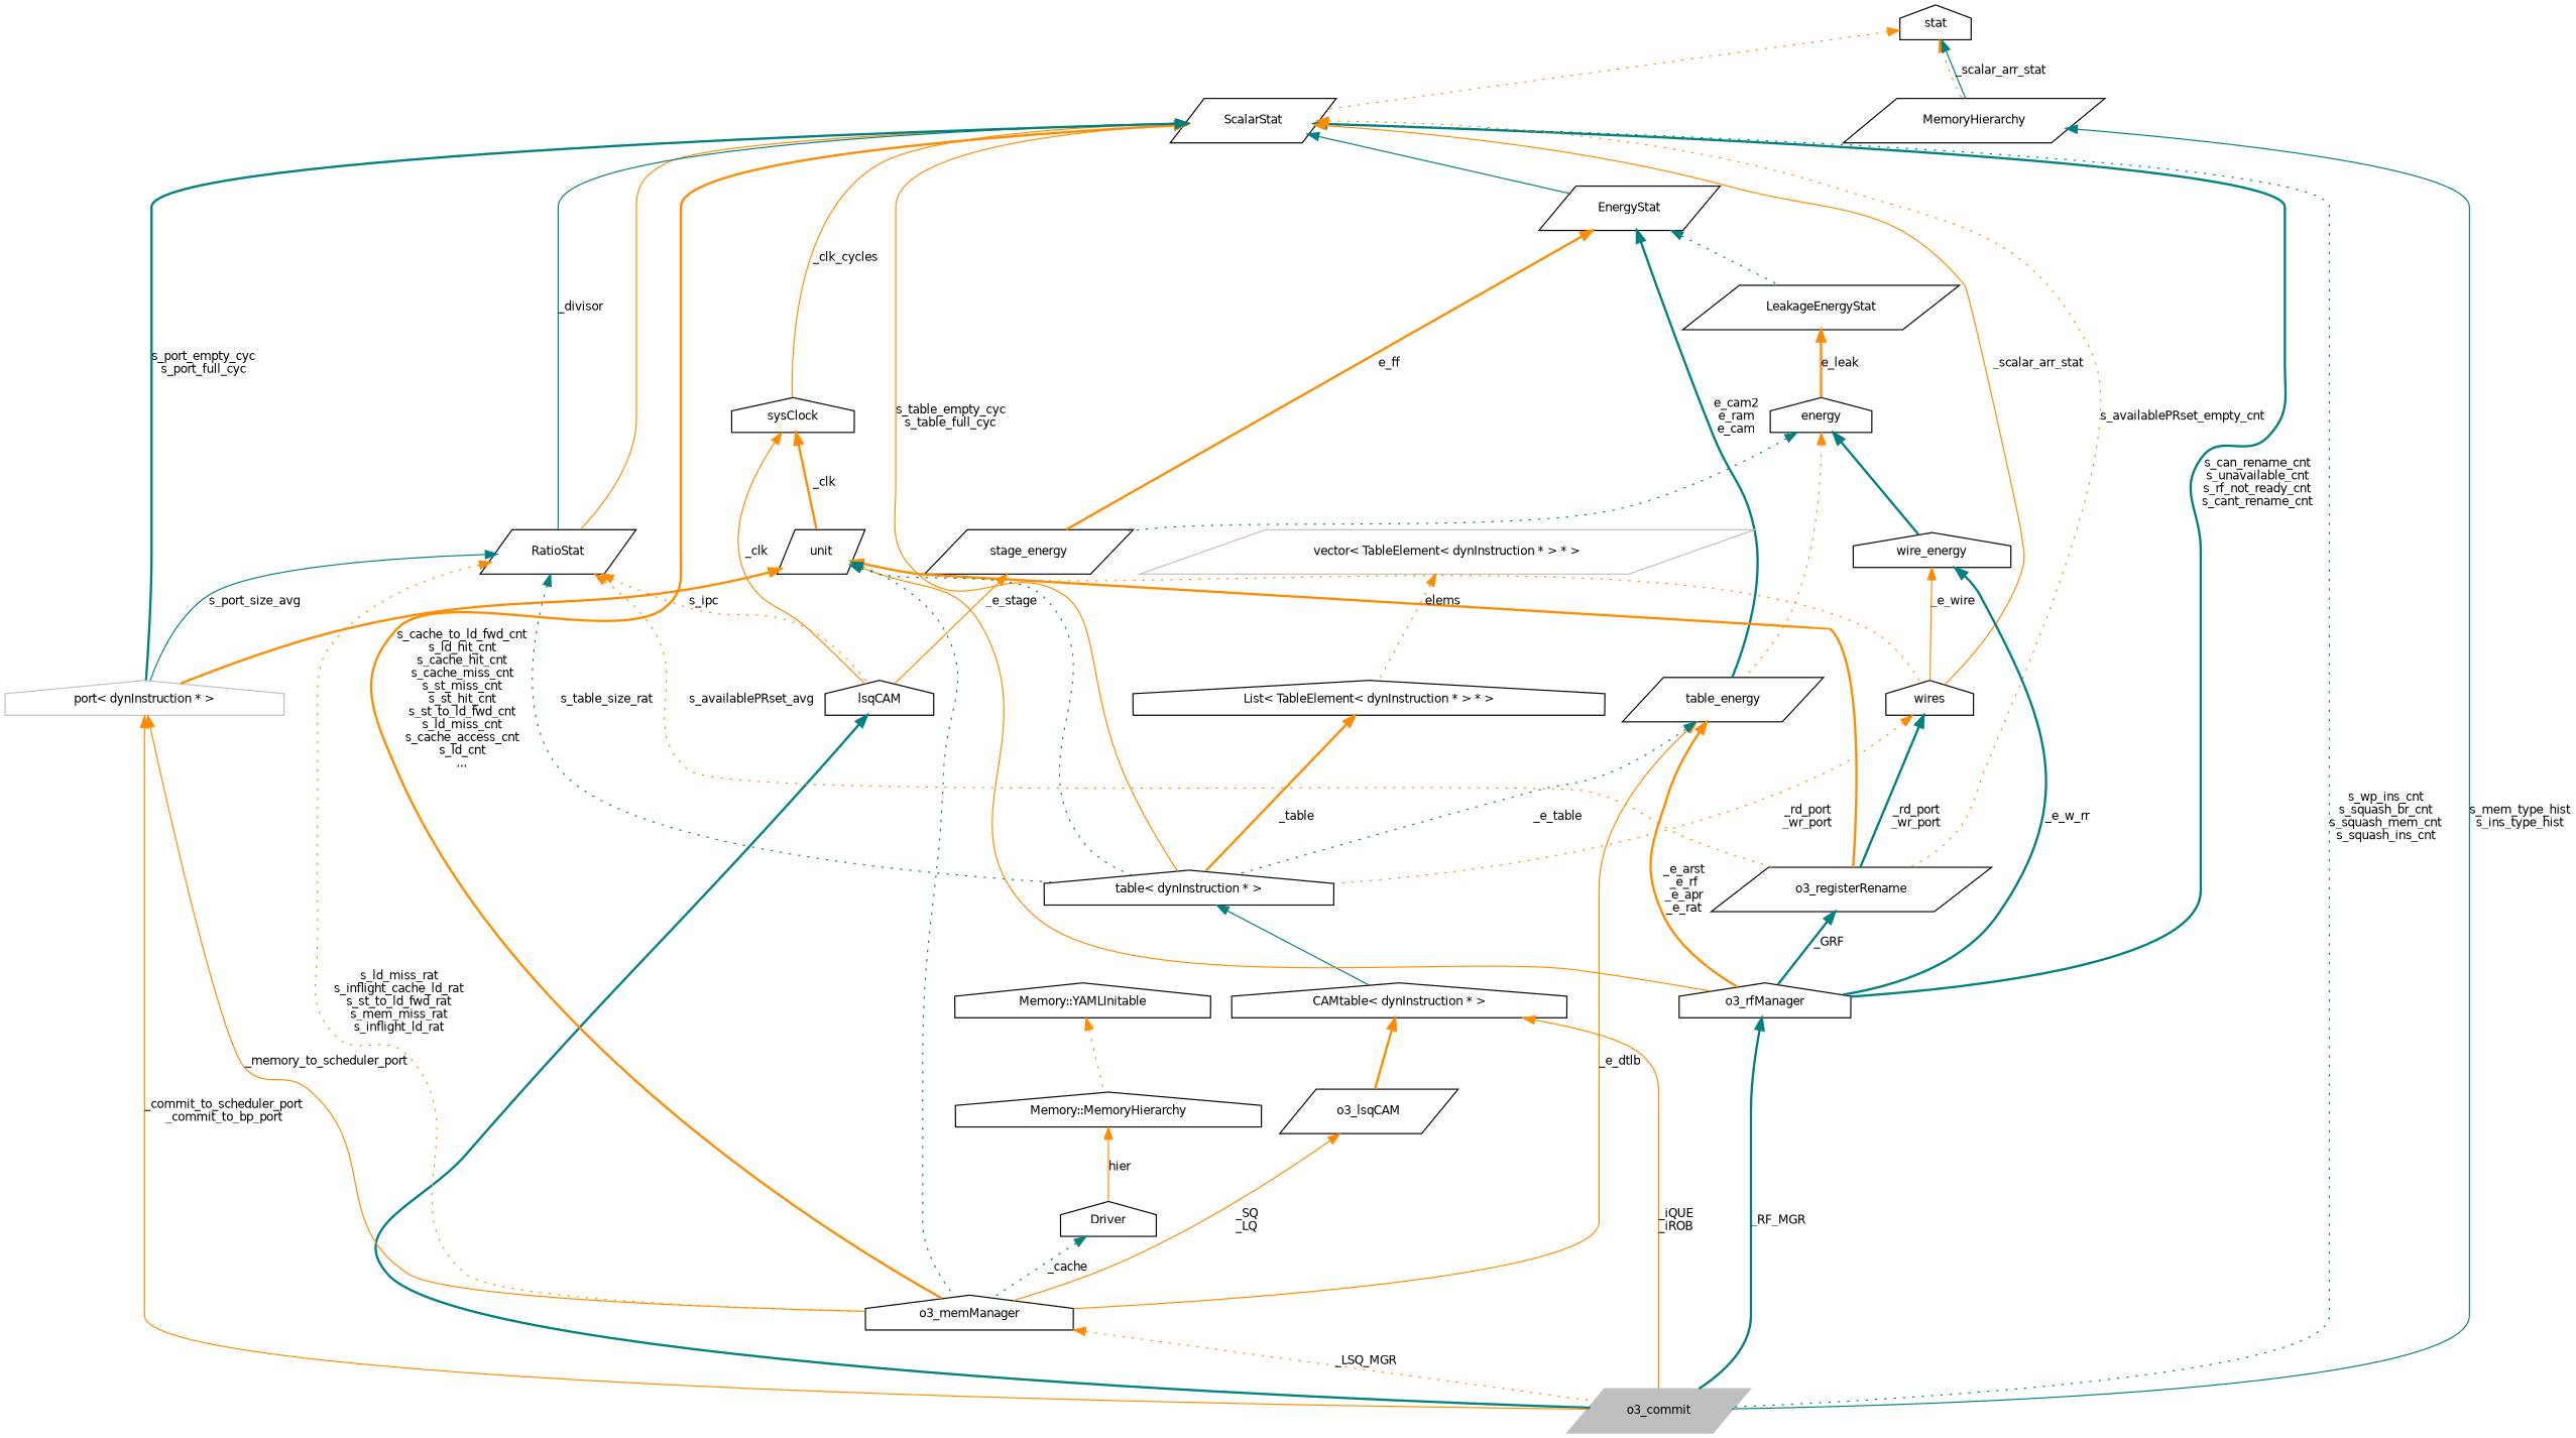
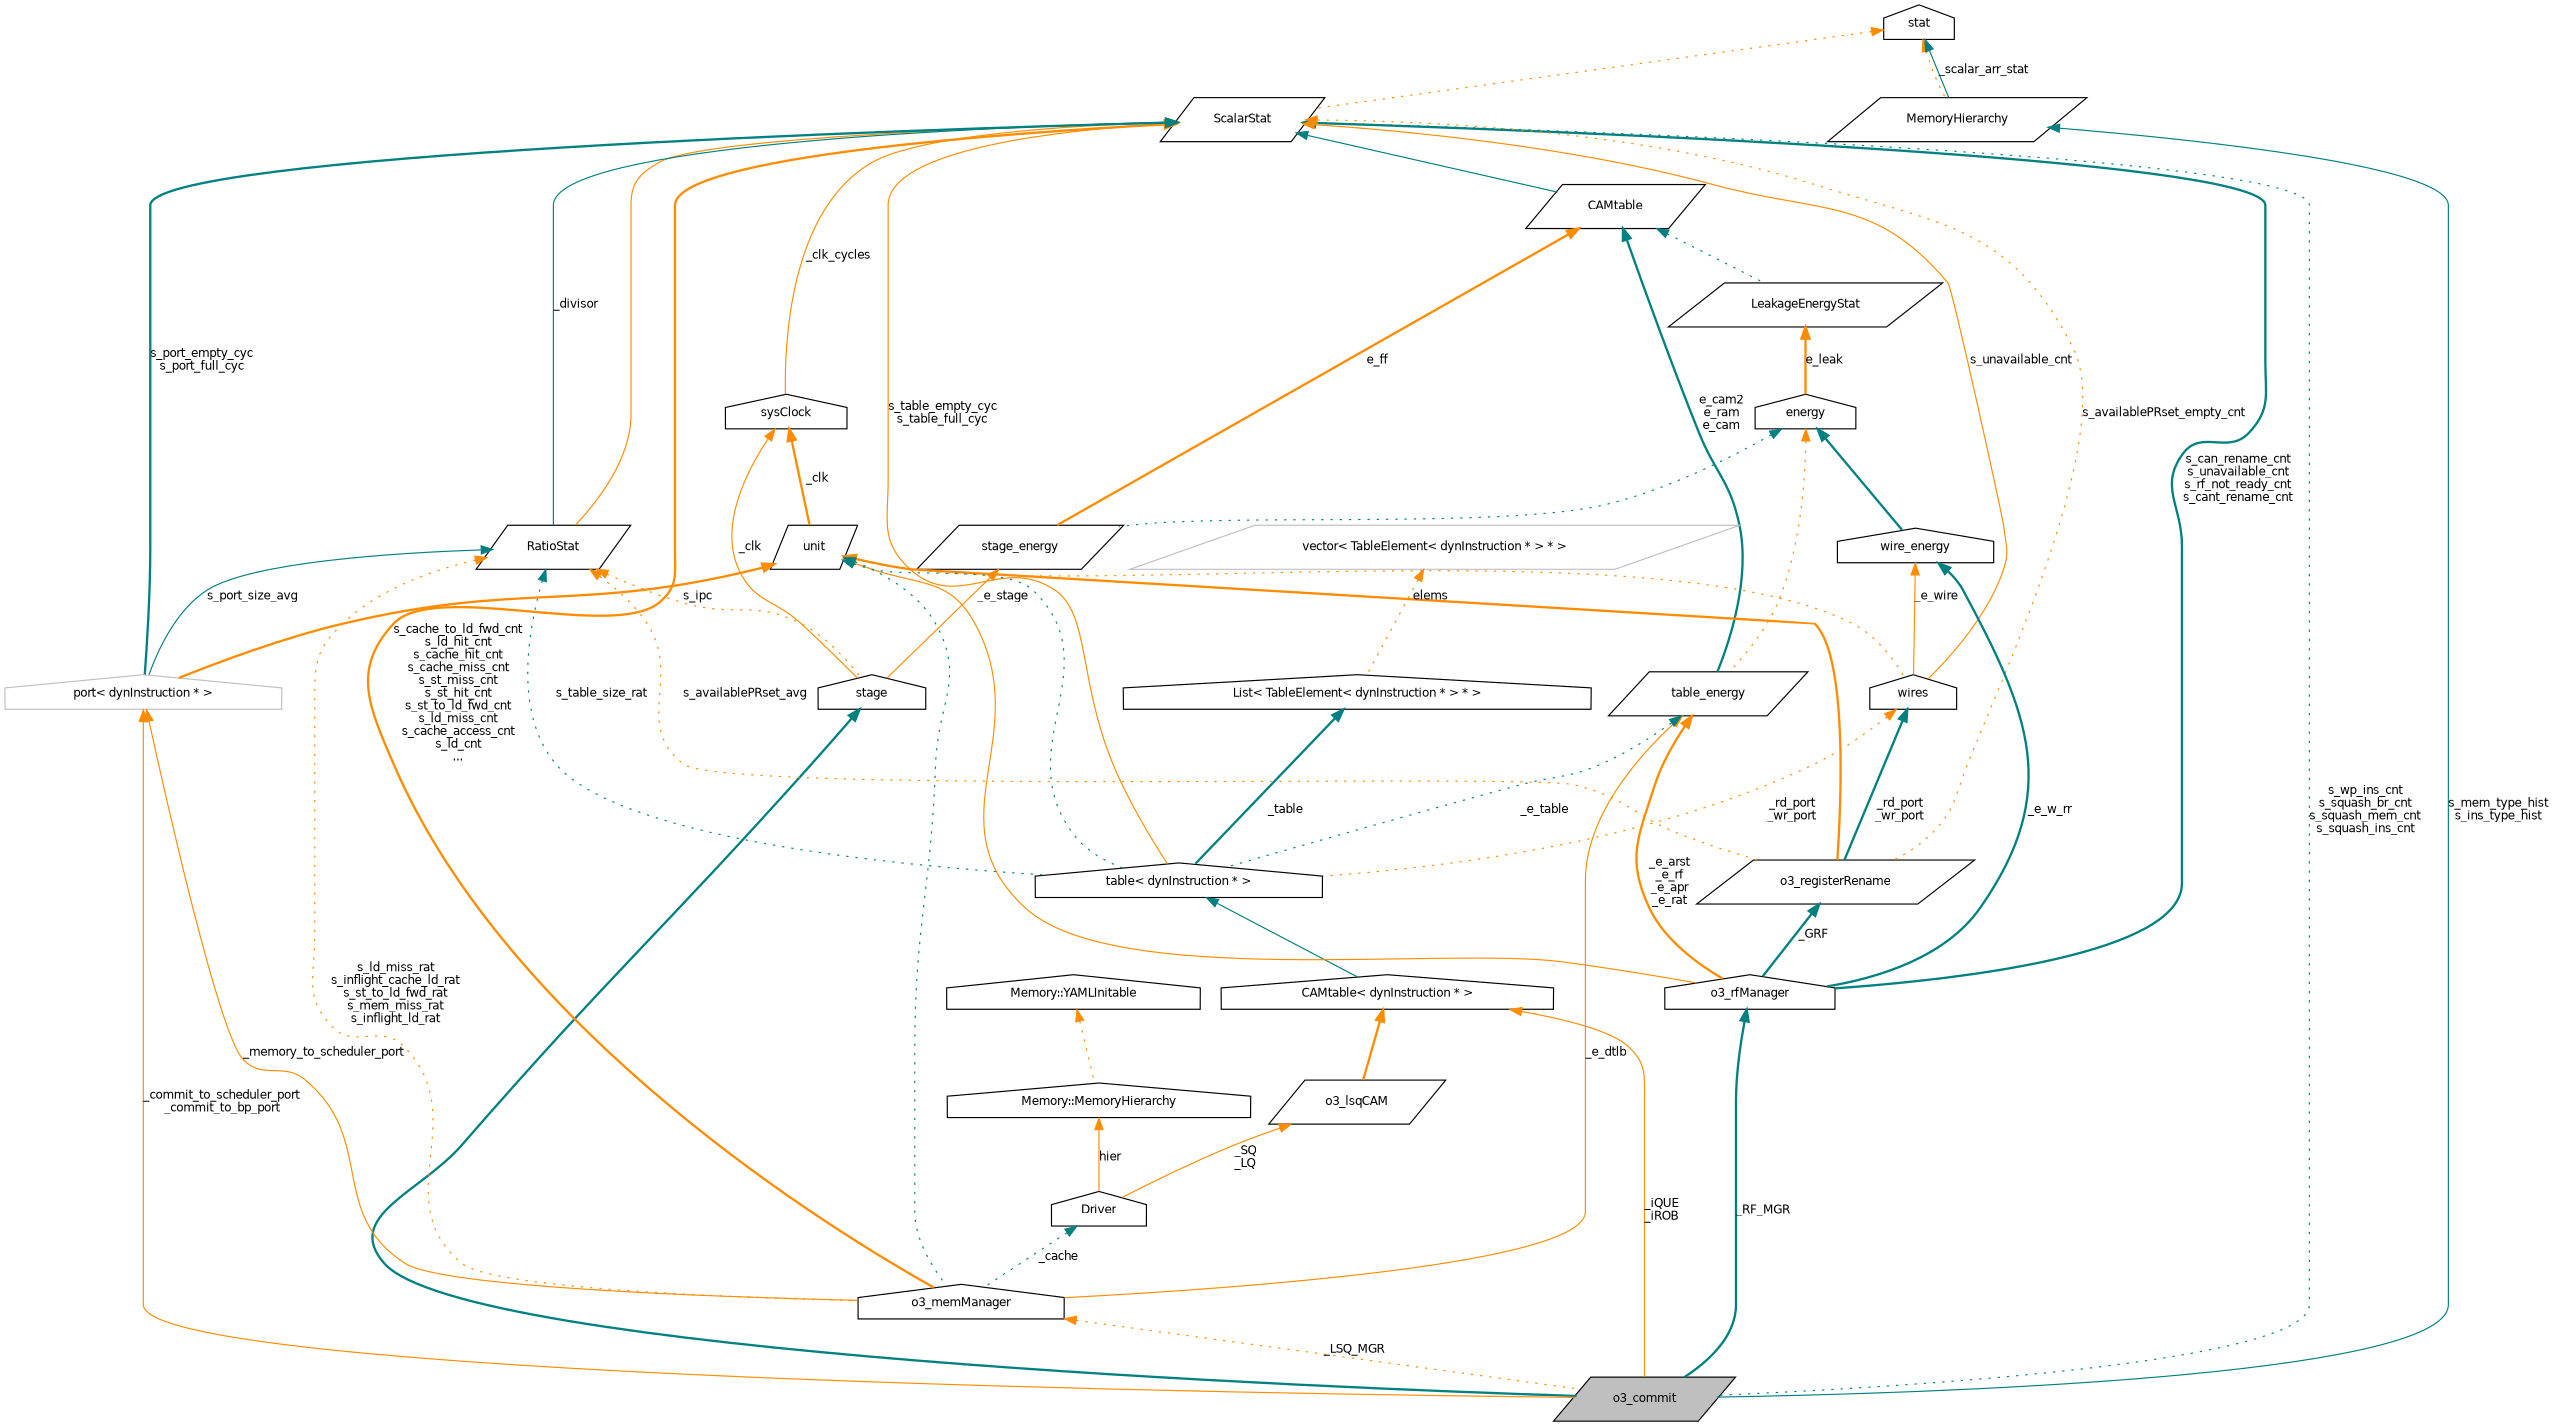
  digraph {
    rankdir=TB
    node [color=black fillcolor=white fontname=Helvetica fontsize=10 shape=house style=filled]
    edge [color=darkorange dir=back fontname=Helvetica fontsize=10 labelfontname=Helvetica labelfontsize=10 style=dotted]
-   n1 [color=grey75 fillcolor=grey75 fontcolor=black height=0.2 label=o3_commit shape=parallelogram width=0.4]
-   n2 [height=0.2 label=lsqCAM width=0.4]
+   n1 [fillcolor=grey75 fontcolor=black height=0.2 label=o3_commit shape=parallelogram width=0.4]
+   n2 [height=0.2 label=stage width=0.4]
    n3 [height=0.2 label=ScalarStat shape=parallelogram width=0.4]
    n4 [height=0.2 label=RatioStat shape=parallelogram width=0.4]
    n5 [height=0.2 label=sysClock width=0.4]
-   n6 [height=0.2 label=EnergyStat shape=parallelogram width=0.4]
+   n6 [height=0.2 label=CAMtable shape=parallelogram width=0.4]
    n7 [height=0.2 label=o3_rfManager width=0.4]
    n8 [height=0.2 label=o3_registerRename shape=parallelogram width=0.4]
    n9 [height=0.2 label=wires width=0.4]
    n10 [height=0.2 label=o3_memManager width=0.4]
    n11 [height=0.2 label="table\< dynInstruction * \>" width=0.4]
    n12 [color=grey75 height=0.2 label="port\< dynInstruction * \>" width=0.4]
    n13 [height=0.2 label=unit shape=parallelogram width=0.4]
    n14 [height=0.2 label=stage_energy shape=parallelogram width=0.4]
    n15 [height=0.2 label=table_energy shape=parallelogram width=0.4]
    n16 [height=0.2 label=LeakageEnergyStat shape=parallelogram width=0.4]
    n17 [height=0.2 label="CAMtable\< dynInstruction * \>" width=0.4]
    n18 [height=0.2 label=stat width=0.4]
    n19 [height=0.2 label=MemoryHierarchy shape=parallelogram width=0.4]
    n20 [height=0.2 label=energy width=0.4]
    n21 [height=0.2 label=wire_energy width=0.4]
    n22 [height=0.2 label=o3_lsqCAM shape=parallelogram width=0.4]
    n23 [height=0.2 label="List\< TableElement\< dynInstruction * \> * \>" width=0.4]
    n24 [color=grey75 height=0.2 label="vector\< TableElement\< dynInstruction * \> * \>" shape=parallelogram width=0.4]
    n25 [height=0.2 label=Driver width=0.4]
    n26 [height=0.2 label="Memory::MemoryHierarchy" width=0.4]
    n27 [height=0.2 label="Memory::YAMLInitable" width=0.4]
    n2 -> n1 [color=teal style=bold]
    n3 -> n1 [color=teal label="s_wp_ins_cnt\ns_squash_br_cnt\ns_squash_mem_cnt\ns_squash_ins_cnt"]
    n3 -> n4 [style=solid]
    n3 -> n4 [color=teal label=_divisor style=solid]
    n3 -> n5 [label=_clk_cycles style=solid]
    n3 -> n6 [color=teal style=solid]
    n3 -> n7 [color=teal label="s_can_rename_cnt\ns_unavailable_cnt\ns_rf_not_ready_cnt\ns_cant_rename_cnt" style=bold]
    n3 -> n8 [label=s_availablePRset_empty_cnt]
-   n3 -> n9 [label=_scalar_arr_stat style=solid]
+   n3 -> n9 [label=s_unavailable_cnt style=solid]
    n3 -> n10 [label="s_cache_to_ld_fwd_cnt\ns_ld_hit_cnt\ns_cache_hit_cnt\ns_cache_miss_cnt\ns_st_miss_cnt\ns_st_hit_cnt\ns_st_to_ld_fwd_cnt\ns_ld_miss_cnt\ns_cache_access_cnt\ns_ld_cnt\n..." style=bold]
    n3 -> n11 [label="s_table_empty_cyc\ns_table_full_cyc" style=solid]
    n3 -> n12 [color=teal label="s_port_empty_cyc\ns_port_full_cyc" style=bold]
    n4 -> n2 [label=s_ipc]
    n4 -> n8 [label=s_availablePRset_avg]
    n4 -> n10 [label="s_ld_miss_rat\ns_inflight_cache_ld_rat\ns_st_to_ld_fwd_rat\ns_mem_miss_rat\ns_inflight_ld_rat"]
    n4 -> n11 [color=teal label=s_table_size_rat]
    n4 -> n12 [color=teal label=s_port_size_avg style=solid]
    n5 -> n2 [label=_clk style=solid]
    n5 -> n13 [label=_clk style=bold]
    n6 -> n14 [label=e_ff style=bold]
    n6 -> n15 [color=teal label="e_cam2\ne_ram\ne_cam" style=bold]
    n6 -> n16 [color=teal]
    n7 -> n1 [color=teal label=_RF_MGR style=bold]
    n8 -> n7 [color=teal label=_GRF style=bold]
    n9 -> n8 [color=teal label="_rd_port\n_wr_port" style=bold]
    n9 -> n11 [label="_rd_port\n_wr_port"]
    n10 -> n1 [label=_LSQ_MGR]
    n11 -> n17 [color=teal style=solid]
    n12 -> n1 [label="_commit_to_scheduler_port\n_commit_to_bp_port" style=solid]
    n12 -> n10 [label=_memory_to_scheduler_port style=solid]
    n13 -> n7 [style=solid]
    n13 -> n8 [style=bold]
    n13 -> n9
    n13 -> n10 [color=teal]
    n13 -> n11 [color=teal]
    n13 -> n12 [style=bold]
    n14 -> n2 [label=_e_stage style=solid]
    n15 -> n7 [label="_e_arst\n_e_rf\n_e_apr\n_e_rat" style=bold]
    n15 -> n10 [label=_e_dtlb style=solid]
    n15 -> n11 [color=teal label=_e_table]
    n16 -> n20 [label=e_leak style=bold]
    n17 -> n1 [label="_iQUE\n_iROB" style=solid]
    n17 -> n22 [style=bold]
    n18 -> n3
    n18 -> n19
    n18 -> n19 [color=teal label=_scalar_arr_stat style=solid]
    n19 -> n1 [color=teal label="s_mem_type_hist\ns_ins_type_hist" style=solid]
    n20 -> n14 [color=teal]
    n20 -> n15
    n20 -> n21 [color=teal style=bold]
    n21 -> n7 [color=teal label=_e_w_rr style=bold]
    n21 -> n9 [label=_e_wire style=solid]
-   n22 -> n10 [label="_SQ\n_LQ" style=solid]
-   n23 -> n11 [label=_table style=bold]
+   n22 -> n25 [label="_SQ\n_LQ" style=solid]
+   n23 -> n11 [color=teal label=_table style=bold]
    n24 -> n23 [label=elems]
    n25 -> n10 [color=teal label=_cache]
    n26 -> n25 [label=hier style=solid]
    n27 -> n26
  }
